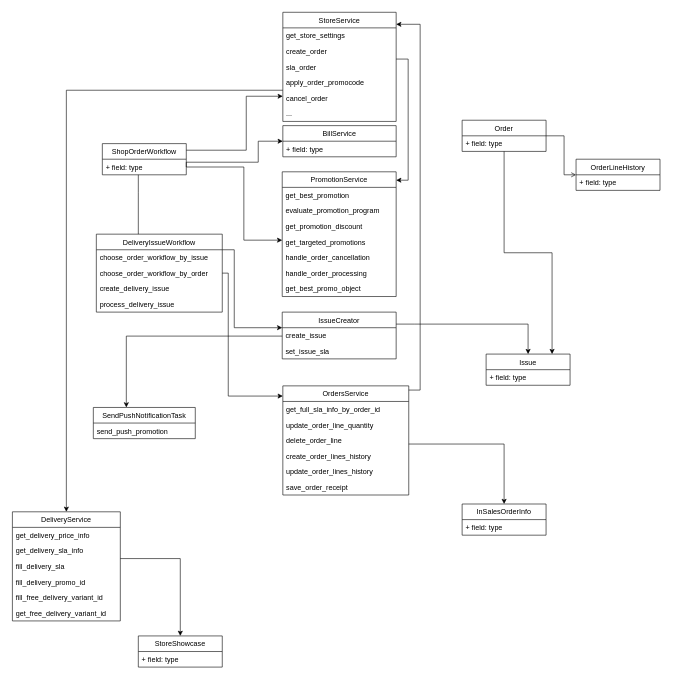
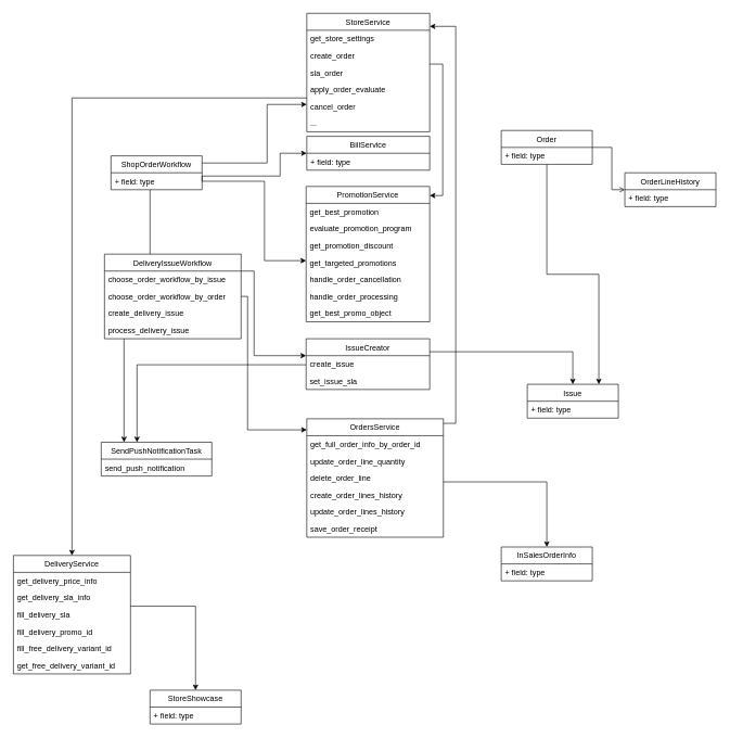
  <mxCell id="0" />
  <mxCell id="1" parent="0" />
  <mxCell id="2" style="edgeStyle=orthogonalEdgeStyle;rounded=0;orthogonalLoop=1;jettySize=auto;html=1;" parent="1" source="4" target="6" edge="1"><mxGeometry relative="1" as="geometry"><Array as="points"><mxPoint x="840" y="421" /><mxPoint x="920" y="421" /></Array></mxGeometry></mxCell>
  <mxCell id="3" style="edgeStyle=orthogonalEdgeStyle;rounded=0;orthogonalLoop=1;jettySize=auto;html=1;endArrow=open;" parent="1" source="4" target="65" edge="1"><mxGeometry relative="1" as="geometry"><Array as="points"><mxPoint x="940" y="226" /><mxPoint x="940" y="291" /></Array></mxGeometry></mxCell>
  <mxCell id="4" value="Order" style="swimlane;fontStyle=0;childLayout=stackLayout;horizontal=1;startSize=26;fillColor=none;horizontalStack=0;resizeParent=1;resizeParentMax=0;resizeLast=0;collapsible=1;marginBottom=0;" parent="1" vertex="1"><mxGeometry x="770" y="200" width="140" height="52" as="geometry" /></mxCell>
  <mxCell id="5" value="+ field: type" style="text;strokeColor=none;fillColor=none;align=left;verticalAlign=top;spacingLeft=4;spacingRight=4;overflow=hidden;rotatable=0;points=[[0,0.5],[1,0.5]];portConstraint=eastwest;" parent="4" vertex="1"><mxGeometry y="26" width="140" height="26" as="geometry" /></mxCell>
  <mxCell id="6" value="Issue" style="swimlane;fontStyle=0;childLayout=stackLayout;horizontal=1;startSize=26;fillColor=none;horizontalStack=0;resizeParent=1;resizeParentMax=0;resizeLast=0;collapsible=1;marginBottom=0;" parent="1" vertex="1"><mxGeometry x="810" y="590" width="140" height="52" as="geometry" /></mxCell>
  <mxCell id="7" value="+ field: type" style="text;strokeColor=none;fillColor=none;align=left;verticalAlign=top;spacingLeft=4;spacingRight=4;overflow=hidden;rotatable=0;points=[[0,0.5],[1,0.5]];portConstraint=eastwest;" parent="6" vertex="1"><mxGeometry y="26" width="140" height="26" as="geometry" /></mxCell>
  <mxCell id="8" style="edgeStyle=orthogonalEdgeStyle;rounded=0;orthogonalLoop=1;jettySize=auto;html=1;" parent="1" source="10" target="14" edge="1"><mxGeometry relative="1" as="geometry"><Array as="points"><mxPoint x="410" y="250" /><mxPoint x="410" y="160" /></Array></mxGeometry></mxCell>
  <mxCell id="9" style="edgeStyle=orthogonalEdgeStyle;rounded=0;orthogonalLoop=1;jettySize=auto;html=1;endArrow=none;" parent="1" source="10" target="36" edge="1"><mxGeometry relative="1" as="geometry"><Array as="points"><mxPoint x="230" y="320" /><mxPoint x="230" y="320" /></Array></mxGeometry></mxCell>
  <mxCell id="10" value="ShopOrderWorkflow" style="swimlane;fontStyle=0;childLayout=stackLayout;horizontal=1;startSize=26;fillColor=none;horizontalStack=0;resizeParent=1;resizeParentMax=0;resizeLast=0;collapsible=1;marginBottom=0;" parent="1" vertex="1"><mxGeometry x="170" y="239" width="140" height="52" as="geometry" /></mxCell>
  <mxCell id="11" value="+ field: type" style="text;strokeColor=none;fillColor=none;align=left;verticalAlign=top;spacingLeft=4;spacingRight=4;overflow=hidden;rotatable=0;points=[[0,0.5],[1,0.5]];portConstraint=eastwest;" parent="10" vertex="1"><mxGeometry y="26" width="140" height="26" as="geometry" /></mxCell>
  <mxCell id="12" style="edgeStyle=orthogonalEdgeStyle;rounded=0;orthogonalLoop=1;jettySize=auto;html=1;" edge="1" parent="1" source="14" target="23"><mxGeometry relative="1" as="geometry"><Array as="points"><mxPoint x="680" y="98" /><mxPoint x="680" y="300" /></Array></mxGeometry></mxCell>
  <mxCell id="13" style="edgeStyle=orthogonalEdgeStyle;rounded=0;orthogonalLoop=1;jettySize=auto;html=1;" edge="1" parent="1" source="14" target="56"><mxGeometry relative="1" as="geometry"><Array as="points"><mxPoint x="110" y="150" /></Array></mxGeometry></mxCell>
  <mxCell id="14" value="StoreService" style="swimlane;fontStyle=0;childLayout=stackLayout;horizontal=1;startSize=26;fillColor=none;horizontalStack=0;resizeParent=1;resizeParentMax=0;resizeLast=0;collapsible=1;marginBottom=0;" parent="1" vertex="1"><mxGeometry x="471" y="20" width="189" height="182" as="geometry" /></mxCell>
  <mxCell id="15" value="get_store_settings" style="text;strokeColor=none;fillColor=none;align=left;verticalAlign=top;spacingLeft=4;spacingRight=4;overflow=hidden;rotatable=0;points=[[0,0.5],[1,0.5]];portConstraint=eastwest;" parent="14" vertex="1"><mxGeometry y="26" width="189" height="26" as="geometry" /></mxCell>
  <mxCell id="16" value="create_order" style="text;strokeColor=none;fillColor=none;align=left;verticalAlign=top;spacingLeft=4;spacingRight=4;overflow=hidden;rotatable=0;points=[[0,0.5],[1,0.5]];portConstraint=eastwest;" vertex="1" parent="14"><mxGeometry y="52" width="189" height="26" as="geometry" /></mxCell>
  <mxCell id="17" value="sla_order" style="text;strokeColor=none;fillColor=none;align=left;verticalAlign=top;spacingLeft=4;spacingRight=4;overflow=hidden;rotatable=0;points=[[0,0.5],[1,0.5]];portConstraint=eastwest;" vertex="1" parent="14"><mxGeometry y="78" width="189" height="26" as="geometry" /></mxCell>
- <mxCell id="18" value="apply_order_promocode" style="text;strokeColor=none;fillColor=none;align=left;verticalAlign=top;spacingLeft=4;spacingRight=4;overflow=hidden;rotatable=0;points=[[0,0.5],[1,0.5]];portConstraint=eastwest;" vertex="1" parent="14"><mxGeometry y="104" width="189" height="26" as="geometry" /></mxCell>
+ <mxCell id="18" value="apply_order_evaluate" style="text;strokeColor=none;fillColor=none;align=left;verticalAlign=top;spacingLeft=4;spacingRight=4;overflow=hidden;rotatable=0;points=[[0,0.5],[1,0.5]];portConstraint=eastwest;" vertex="1" parent="14"><mxGeometry y="104" width="189" height="26" as="geometry" /></mxCell>
  <mxCell id="19" value="cancel_order" style="text;strokeColor=none;fillColor=none;align=left;verticalAlign=top;spacingLeft=4;spacingRight=4;overflow=hidden;rotatable=0;points=[[0,0.5],[1,0.5]];portConstraint=eastwest;" vertex="1" parent="14"><mxGeometry y="130" width="189" height="26" as="geometry" /></mxCell>
  <mxCell id="20" value="..." style="text;strokeColor=none;fillColor=none;align=left;verticalAlign=top;spacingLeft=4;spacingRight=4;overflow=hidden;rotatable=0;points=[[0,0.5],[1,0.5]];portConstraint=eastwest;" vertex="1" parent="14"><mxGeometry y="156" width="189" height="26" as="geometry" /></mxCell>
  <mxCell id="21" value="BillService" style="swimlane;fontStyle=0;childLayout=stackLayout;horizontal=1;startSize=26;fillColor=none;horizontalStack=0;resizeParent=1;resizeParentMax=0;resizeLast=0;collapsible=1;marginBottom=0;" parent="1" vertex="1"><mxGeometry x="471" y="209" width="189" height="52" as="geometry" /></mxCell>
  <mxCell id="22" value="+ field: type" style="text;strokeColor=none;fillColor=none;align=left;verticalAlign=top;spacingLeft=4;spacingRight=4;overflow=hidden;rotatable=0;points=[[0,0.5],[1,0.5]];portConstraint=eastwest;" parent="21" vertex="1"><mxGeometry y="26" width="189" height="26" as="geometry" /></mxCell>
  <mxCell id="23" value="PromotionService" style="swimlane;fontStyle=0;childLayout=stackLayout;horizontal=1;startSize=26;fillColor=none;horizontalStack=0;resizeParent=1;resizeParentMax=0;resizeLast=0;collapsible=1;marginBottom=0;" parent="1" vertex="1"><mxGeometry x="470" y="286" width="190" height="208" as="geometry" /></mxCell>
  <mxCell id="24" value="get_best_promotion" style="text;strokeColor=none;fillColor=none;align=left;verticalAlign=top;spacingLeft=4;spacingRight=4;overflow=hidden;rotatable=0;points=[[0,0.5],[1,0.5]];portConstraint=eastwest;" parent="23" vertex="1"><mxGeometry y="26" width="190" height="26" as="geometry" /></mxCell>
  <mxCell id="25" value="evaluate_promotion_program" style="text;strokeColor=none;fillColor=none;align=left;verticalAlign=top;spacingLeft=4;spacingRight=4;overflow=hidden;rotatable=0;points=[[0,0.5],[1,0.5]];portConstraint=eastwest;" vertex="1" parent="23"><mxGeometry y="52" width="190" height="26" as="geometry" /></mxCell>
  <mxCell id="26" value="get_promotion_discount" style="text;strokeColor=none;fillColor=none;align=left;verticalAlign=top;spacingLeft=4;spacingRight=4;overflow=hidden;rotatable=0;points=[[0,0.5],[1,0.5]];portConstraint=eastwest;" vertex="1" parent="23"><mxGeometry y="78" width="190" height="26" as="geometry" /></mxCell>
  <mxCell id="27" value="get_targeted_promotions" style="text;strokeColor=none;fillColor=none;align=left;verticalAlign=top;spacingLeft=4;spacingRight=4;overflow=hidden;rotatable=0;points=[[0,0.5],[1,0.5]];portConstraint=eastwest;" vertex="1" parent="23"><mxGeometry y="104" width="190" height="26" as="geometry" /></mxCell>
  <mxCell id="28" value="handle_order_cancellation" style="text;strokeColor=none;fillColor=none;align=left;verticalAlign=top;spacingLeft=4;spacingRight=4;overflow=hidden;rotatable=0;points=[[0,0.5],[1,0.5]];portConstraint=eastwest;" vertex="1" parent="23"><mxGeometry y="130" width="190" height="26" as="geometry" /></mxCell>
  <mxCell id="29" value="handle_order_processing" style="text;strokeColor=none;fillColor=none;align=left;verticalAlign=top;spacingLeft=4;spacingRight=4;overflow=hidden;rotatable=0;points=[[0,0.5],[1,0.5]];portConstraint=eastwest;" vertex="1" parent="23"><mxGeometry y="156" width="190" height="26" as="geometry" /></mxCell>
  <mxCell id="30" value="get_best_promo_object" style="text;strokeColor=none;fillColor=none;align=left;verticalAlign=top;spacingLeft=4;spacingRight=4;overflow=hidden;rotatable=0;points=[[0,0.5],[1,0.5]];portConstraint=eastwest;" vertex="1" parent="23"><mxGeometry y="182" width="190" height="26" as="geometry" /></mxCell>
  <mxCell id="31" style="edgeStyle=orthogonalEdgeStyle;rounded=0;orthogonalLoop=1;jettySize=auto;html=1;" parent="1" target="21" edge="1"><mxGeometry relative="1" as="geometry"><mxPoint x="310" y="278" as="sourcePoint" /><Array as="points"><mxPoint x="310" y="270" /><mxPoint x="430" y="270" /><mxPoint x="430" y="235" /></Array></mxGeometry></mxCell>
  <mxCell id="32" style="edgeStyle=orthogonalEdgeStyle;rounded=0;orthogonalLoop=1;jettySize=auto;html=1;" parent="1" source="11" target="23" edge="1"><mxGeometry relative="1" as="geometry"><Array as="points"><mxPoint x="406" y="278" /><mxPoint x="406" y="400" /></Array></mxGeometry></mxCell>
  <mxCell id="33" style="edgeStyle=orthogonalEdgeStyle;rounded=0;orthogonalLoop=1;jettySize=auto;html=1;" parent="1" source="36" target="43" edge="1"><mxGeometry relative="1" as="geometry"><Array as="points"><mxPoint x="390" y="416" /><mxPoint x="390" y="546" /></Array></mxGeometry></mxCell>
  <mxCell id="34" style="edgeStyle=orthogonalEdgeStyle;rounded=0;orthogonalLoop=1;jettySize=auto;html=1;" parent="1" source="36" target="48" edge="1"><mxGeometry relative="1" as="geometry"><Array as="points"><mxPoint x="380" y="455" /><mxPoint x="380" y="660" /><mxPoint x="595" y="660" /></Array></mxGeometry></mxCell>
+ <mxCell id="35" style="edgeStyle=orthogonalEdgeStyle;rounded=0;orthogonalLoop=1;jettySize=auto;html=1;" parent="1" source="36" target="63" edge="1"><mxGeometry relative="1" as="geometry"><Array as="points"><mxPoint x="190" y="670" /><mxPoint x="190" y="670" /></Array></mxGeometry></mxCell>
  <mxCell id="36" value="DeliveryIssueWorkflow" style="swimlane;fontStyle=0;childLayout=stackLayout;horizontal=1;startSize=26;fillColor=none;horizontalStack=0;resizeParent=1;resizeParentMax=0;resizeLast=0;collapsible=1;marginBottom=0;" parent="1" vertex="1"><mxGeometry x="160" y="390" width="210" height="130" as="geometry" /></mxCell>
  <mxCell id="37" value="choose_order_workflow_by_issue" style="text;strokeColor=none;fillColor=none;align=left;verticalAlign=top;spacingLeft=4;spacingRight=4;overflow=hidden;rotatable=0;points=[[0,0.5],[1,0.5]];portConstraint=eastwest;" parent="36" vertex="1"><mxGeometry y="26" width="210" height="26" as="geometry" /></mxCell>
  <mxCell id="38" value="choose_order_workflow_by_order" style="text;strokeColor=none;fillColor=none;align=left;verticalAlign=top;spacingLeft=4;spacingRight=4;overflow=hidden;rotatable=0;points=[[0,0.5],[1,0.5]];portConstraint=eastwest;" vertex="1" parent="36"><mxGeometry y="52" width="210" height="26" as="geometry" /></mxCell>
  <mxCell id="39" value="create_delivery_issue" style="text;strokeColor=none;fillColor=none;align=left;verticalAlign=top;spacingLeft=4;spacingRight=4;overflow=hidden;rotatable=0;points=[[0,0.5],[1,0.5]];portConstraint=eastwest;" vertex="1" parent="36"><mxGeometry y="78" width="210" height="26" as="geometry" /></mxCell>
  <mxCell id="40" value="process_delivery_issue" style="text;strokeColor=none;fillColor=none;align=left;verticalAlign=top;spacingLeft=4;spacingRight=4;overflow=hidden;rotatable=0;points=[[0,0.5],[1,0.5]];portConstraint=eastwest;" vertex="1" parent="36"><mxGeometry y="104" width="210" height="26" as="geometry" /></mxCell>
  <mxCell id="41" style="edgeStyle=orthogonalEdgeStyle;rounded=0;orthogonalLoop=1;jettySize=auto;html=1;" parent="1" source="43" target="6" edge="1"><mxGeometry relative="1" as="geometry"><Array as="points"><mxPoint x="690" y="540" /><mxPoint x="690" y="540" /></Array></mxGeometry></mxCell>
  <mxCell id="42" style="edgeStyle=orthogonalEdgeStyle;rounded=0;orthogonalLoop=1;jettySize=auto;html=1;" parent="1" source="43" target="63" edge="1"><mxGeometry relative="1" as="geometry"><Array as="points"><mxPoint x="210" y="560" /></Array></mxGeometry></mxCell>
  <mxCell id="43" value="IssueCreator" style="swimlane;fontStyle=0;childLayout=stackLayout;horizontal=1;startSize=26;fillColor=none;horizontalStack=0;resizeParent=1;resizeParentMax=0;resizeLast=0;collapsible=1;marginBottom=0;" parent="1" vertex="1"><mxGeometry x="470" y="520" width="190" height="78" as="geometry" /></mxCell>
  <mxCell id="44" value="create_issue" style="text;strokeColor=none;fillColor=none;align=left;verticalAlign=top;spacingLeft=4;spacingRight=4;overflow=hidden;rotatable=0;points=[[0,0.5],[1,0.5]];portConstraint=eastwest;" parent="43" vertex="1"><mxGeometry y="26" width="190" height="26" as="geometry" /></mxCell>
  <mxCell id="45" value="set_issue_sla" style="text;strokeColor=none;fillColor=none;align=left;verticalAlign=top;spacingLeft=4;spacingRight=4;overflow=hidden;rotatable=0;points=[[0,0.5],[1,0.5]];portConstraint=eastwest;" parent="43" vertex="1"><mxGeometry y="52" width="190" height="26" as="geometry" /></mxCell>
  <mxCell id="46" style="edgeStyle=orthogonalEdgeStyle;rounded=0;orthogonalLoop=1;jettySize=auto;html=1;" parent="1" source="48" target="67" edge="1"><mxGeometry relative="1" as="geometry"><Array as="points"><mxPoint x="840" y="740" /></Array></mxGeometry></mxCell>
  <mxCell id="47" style="edgeStyle=orthogonalEdgeStyle;rounded=0;orthogonalLoop=1;jettySize=auto;html=1;" parent="1" source="48" target="14" edge="1"><mxGeometry relative="1" as="geometry"><Array as="points"><mxPoint x="700" y="650" /><mxPoint x="700" y="40" /></Array></mxGeometry></mxCell>
  <mxCell id="48" value="OrdersService" style="swimlane;fontStyle=0;childLayout=stackLayout;horizontal=1;startSize=26;fillColor=none;horizontalStack=0;resizeParent=1;resizeParentMax=0;resizeLast=0;collapsible=1;marginBottom=0;" parent="1" vertex="1"><mxGeometry x="471" y="643" width="210" height="182" as="geometry" /></mxCell>
- <mxCell id="49" value="get_full_sla_info_by_order_id" style="text;strokeColor=none;fillColor=none;align=left;verticalAlign=top;spacingLeft=4;spacingRight=4;overflow=hidden;rotatable=0;points=[[0,0.5],[1,0.5]];portConstraint=eastwest;" parent="48" vertex="1"><mxGeometry y="26" width="210" height="26" as="geometry" /></mxCell>
+ <mxCell id="49" value="get_full_order_info_by_order_id" style="text;strokeColor=none;fillColor=none;align=left;verticalAlign=top;spacingLeft=4;spacingRight=4;overflow=hidden;rotatable=0;points=[[0,0.5],[1,0.5]];portConstraint=eastwest;" parent="48" vertex="1"><mxGeometry y="26" width="210" height="26" as="geometry" /></mxCell>
  <mxCell id="50" value="update_order_line_quantity" style="text;strokeColor=none;fillColor=none;align=left;verticalAlign=top;spacingLeft=4;spacingRight=4;overflow=hidden;rotatable=0;points=[[0,0.5],[1,0.5]];portConstraint=eastwest;" parent="48" vertex="1"><mxGeometry y="52" width="210" height="26" as="geometry" /></mxCell>
  <mxCell id="51" value="delete_order_line" style="text;strokeColor=none;fillColor=none;align=left;verticalAlign=top;spacingLeft=4;spacingRight=4;overflow=hidden;rotatable=0;points=[[0,0.5],[1,0.5]];portConstraint=eastwest;" parent="48" vertex="1"><mxGeometry y="78" width="210" height="26" as="geometry" /></mxCell>
  <mxCell id="52" value="create_order_lines_history" style="text;strokeColor=none;fillColor=none;align=left;verticalAlign=top;spacingLeft=4;spacingRight=4;overflow=hidden;rotatable=0;points=[[0,0.5],[1,0.5]];portConstraint=eastwest;" parent="48" vertex="1"><mxGeometry y="104" width="210" height="26" as="geometry" /></mxCell>
  <mxCell id="53" value="update_order_lines_history" style="text;strokeColor=none;fillColor=none;align=left;verticalAlign=top;spacingLeft=4;spacingRight=4;overflow=hidden;rotatable=0;points=[[0,0.5],[1,0.5]];portConstraint=eastwest;" parent="48" vertex="1"><mxGeometry y="130" width="210" height="26" as="geometry" /></mxCell>
  <mxCell id="54" value="save_order_receipt" style="text;strokeColor=none;fillColor=none;align=left;verticalAlign=top;spacingLeft=4;spacingRight=4;overflow=hidden;rotatable=0;points=[[0,0.5],[1,0.5]];portConstraint=eastwest;" parent="48" vertex="1"><mxGeometry y="156" width="210" height="26" as="geometry" /></mxCell>
  <mxCell id="55" style="edgeStyle=orthogonalEdgeStyle;rounded=0;orthogonalLoop=1;jettySize=auto;html=1;" parent="1" source="56" target="69" edge="1"><mxGeometry relative="1" as="geometry"><Array as="points"><mxPoint x="300" y="931" /></Array></mxGeometry></mxCell>
  <mxCell id="56" value="DeliveryService" style="swimlane;fontStyle=0;childLayout=stackLayout;horizontal=1;startSize=26;fillColor=none;horizontalStack=0;resizeParent=1;resizeParentMax=0;resizeLast=0;collapsible=1;marginBottom=0;" parent="1" vertex="1"><mxGeometry x="20" y="853" width="180" height="182" as="geometry" /></mxCell>
  <mxCell id="57" value="get_delivery_price_info" style="text;strokeColor=none;fillColor=none;align=left;verticalAlign=top;spacingLeft=4;spacingRight=4;overflow=hidden;rotatable=0;points=[[0,0.5],[1,0.5]];portConstraint=eastwest;" parent="56" vertex="1"><mxGeometry y="26" width="180" height="26" as="geometry" /></mxCell>
  <mxCell id="58" value="get_delivery_sla_info" style="text;strokeColor=none;fillColor=none;align=left;verticalAlign=top;spacingLeft=4;spacingRight=4;overflow=hidden;rotatable=0;points=[[0,0.5],[1,0.5]];portConstraint=eastwest;" parent="56" vertex="1"><mxGeometry y="52" width="180" height="26" as="geometry" /></mxCell>
  <mxCell id="59" value="fill_delivery_sla" style="text;strokeColor=none;fillColor=none;align=left;verticalAlign=top;spacingLeft=4;spacingRight=4;overflow=hidden;rotatable=0;points=[[0,0.5],[1,0.5]];portConstraint=eastwest;" parent="56" vertex="1"><mxGeometry y="78" width="180" height="26" as="geometry" /></mxCell>
  <mxCell id="60" value="fill_delivery_promo_id" style="text;strokeColor=none;fillColor=none;align=left;verticalAlign=top;spacingLeft=4;spacingRight=4;overflow=hidden;rotatable=0;points=[[0,0.5],[1,0.5]];portConstraint=eastwest;" parent="56" vertex="1"><mxGeometry y="104" width="180" height="26" as="geometry" /></mxCell>
  <mxCell id="61" value="fill_free_delivery_variant_id" style="text;strokeColor=none;fillColor=none;align=left;verticalAlign=top;spacingLeft=4;spacingRight=4;overflow=hidden;rotatable=0;points=[[0,0.5],[1,0.5]];portConstraint=eastwest;" parent="56" vertex="1"><mxGeometry y="130" width="180" height="26" as="geometry" /></mxCell>
  <mxCell id="62" value="get_free_delivery_variant_id" style="text;strokeColor=none;fillColor=none;align=left;verticalAlign=top;spacingLeft=4;spacingRight=4;overflow=hidden;rotatable=0;points=[[0,0.5],[1,0.5]];portConstraint=eastwest;" parent="56" vertex="1"><mxGeometry y="156" width="180" height="26" as="geometry" /></mxCell>
  <mxCell id="63" value="SendPushNotificationTask" style="swimlane;fontStyle=0;childLayout=stackLayout;horizontal=1;startSize=26;fillColor=none;horizontalStack=0;resizeParent=1;resizeParentMax=0;resizeLast=0;collapsible=1;marginBottom=0;" parent="1" vertex="1"><mxGeometry x="155" y="679" width="170" height="52" as="geometry" /></mxCell>
- <mxCell id="64" value="send_push_promotion" style="text;strokeColor=none;fillColor=none;align=left;verticalAlign=top;spacingLeft=4;spacingRight=4;overflow=hidden;rotatable=0;points=[[0,0.5],[1,0.5]];portConstraint=eastwest;" parent="63" vertex="1"><mxGeometry y="26" width="170" height="26" as="geometry" /></mxCell>
+ <mxCell id="64" value="send_push_notification" style="text;strokeColor=none;fillColor=none;align=left;verticalAlign=top;spacingLeft=4;spacingRight=4;overflow=hidden;rotatable=0;points=[[0,0.5],[1,0.5]];portConstraint=eastwest;" parent="63" vertex="1"><mxGeometry y="26" width="170" height="26" as="geometry" /></mxCell>
  <mxCell id="65" value="OrderLineHistory" style="swimlane;fontStyle=0;childLayout=stackLayout;horizontal=1;startSize=26;fillColor=none;horizontalStack=0;resizeParent=1;resizeParentMax=0;resizeLast=0;collapsible=1;marginBottom=0;" parent="1" vertex="1"><mxGeometry x="960" y="265" width="140" height="52" as="geometry" /></mxCell>
  <mxCell id="66" value="+ field: type" style="text;strokeColor=none;fillColor=none;align=left;verticalAlign=top;spacingLeft=4;spacingRight=4;overflow=hidden;rotatable=0;points=[[0,0.5],[1,0.5]];portConstraint=eastwest;" parent="65" vertex="1"><mxGeometry y="26" width="140" height="26" as="geometry" /></mxCell>
  <mxCell id="67" value="InSalesOrderInfo" style="swimlane;fontStyle=0;childLayout=stackLayout;horizontal=1;startSize=26;fillColor=none;horizontalStack=0;resizeParent=1;resizeParentMax=0;resizeLast=0;collapsible=1;marginBottom=0;" parent="1" vertex="1"><mxGeometry x="770" y="840" width="140" height="52" as="geometry" /></mxCell>
  <mxCell id="68" value="+ field: type" style="text;strokeColor=none;fillColor=none;align=left;verticalAlign=top;spacingLeft=4;spacingRight=4;overflow=hidden;rotatable=0;points=[[0,0.5],[1,0.5]];portConstraint=eastwest;" parent="67" vertex="1"><mxGeometry y="26" width="140" height="26" as="geometry" /></mxCell>
  <mxCell id="69" value="StoreShowcase" style="swimlane;fontStyle=0;childLayout=stackLayout;horizontal=1;startSize=26;fillColor=none;horizontalStack=0;resizeParent=1;resizeParentMax=0;resizeLast=0;collapsible=1;marginBottom=0;" parent="1" vertex="1"><mxGeometry x="230" y="1060" width="140" height="52" as="geometry" /></mxCell>
  <mxCell id="70" value="+ field: type" style="text;strokeColor=none;fillColor=none;align=left;verticalAlign=top;spacingLeft=4;spacingRight=4;overflow=hidden;rotatable=0;points=[[0,0.5],[1,0.5]];portConstraint=eastwest;" parent="69" vertex="1"><mxGeometry y="26" width="140" height="26" as="geometry" /></mxCell>
